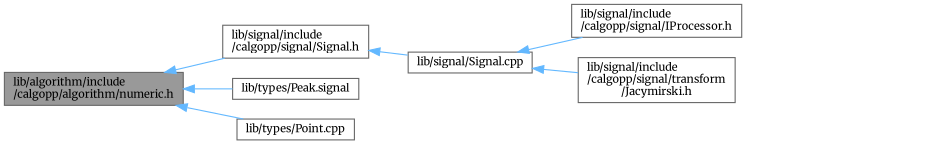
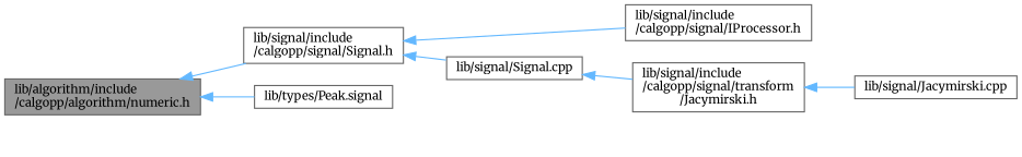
  digraph {
    fontname=Merriweather
    rankdir=LR
    node [color=grey40 fillcolor=white fontname=Merriweather fontsize=10 shape=box style=filled]
    edge [color=steelblue1 dir=back fontname=Merriweather fontsize=10 labelfontname=Helvetica labelfontsize=10 style=solid]
    n1 [color=gray40 fillcolor=grey60 fontcolor=black height=0.2 label="lib/algorithm/include\l/calgopp/algorithm/numeric.h" width=0.4]
    n2 [height=0.2 label="lib/signal/include\l/calgopp/signal/Signal.h" width=0.4]
    n3 [height=0.2 label="lib/types/Peak.signal" width=0.4]
-   n4 [height=0.2 label="lib/types/Point.cpp" width=0.4]
    n5 [height=0.2 label="lib/signal/Signal.cpp" width=0.4]
    n6 [height=0.2 label="lib/signal/include\l/calgopp/signal/IProcessor.h" width=0.4]
    n7 [height=0.2 label="lib/signal/include\l/calgopp/signal/transform\l/Jacymirski.h" width=0.4]
+   n8 [height=0.2 label="lib/signal/Jacymirski.cpp" width=0.4]
    n1 -> n2
    n1 -> n3
-   n1 -> n4
    n2 -> n5
-   n5 -> n6
+   n2 -> n6
    n5 -> n7
+   n7 -> n8
  }
